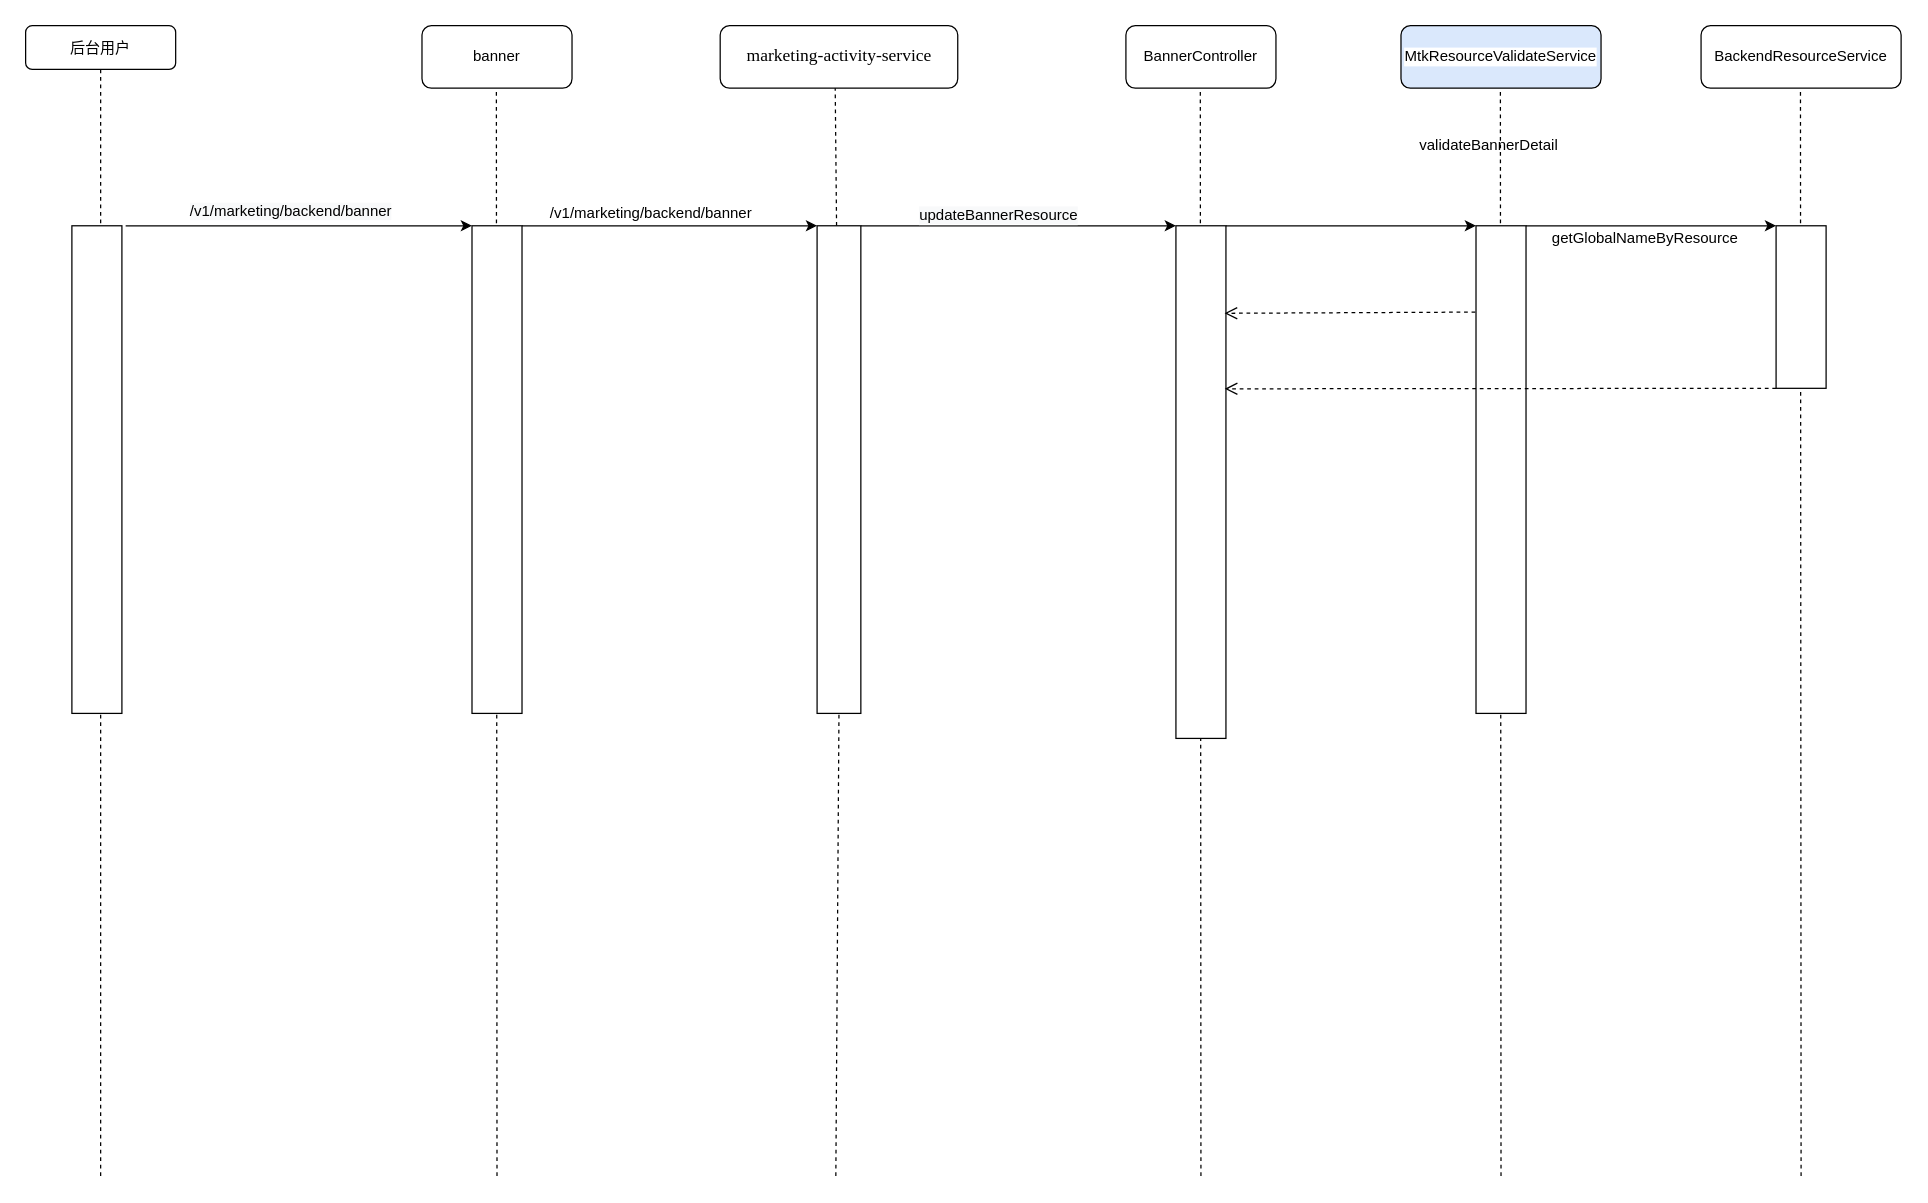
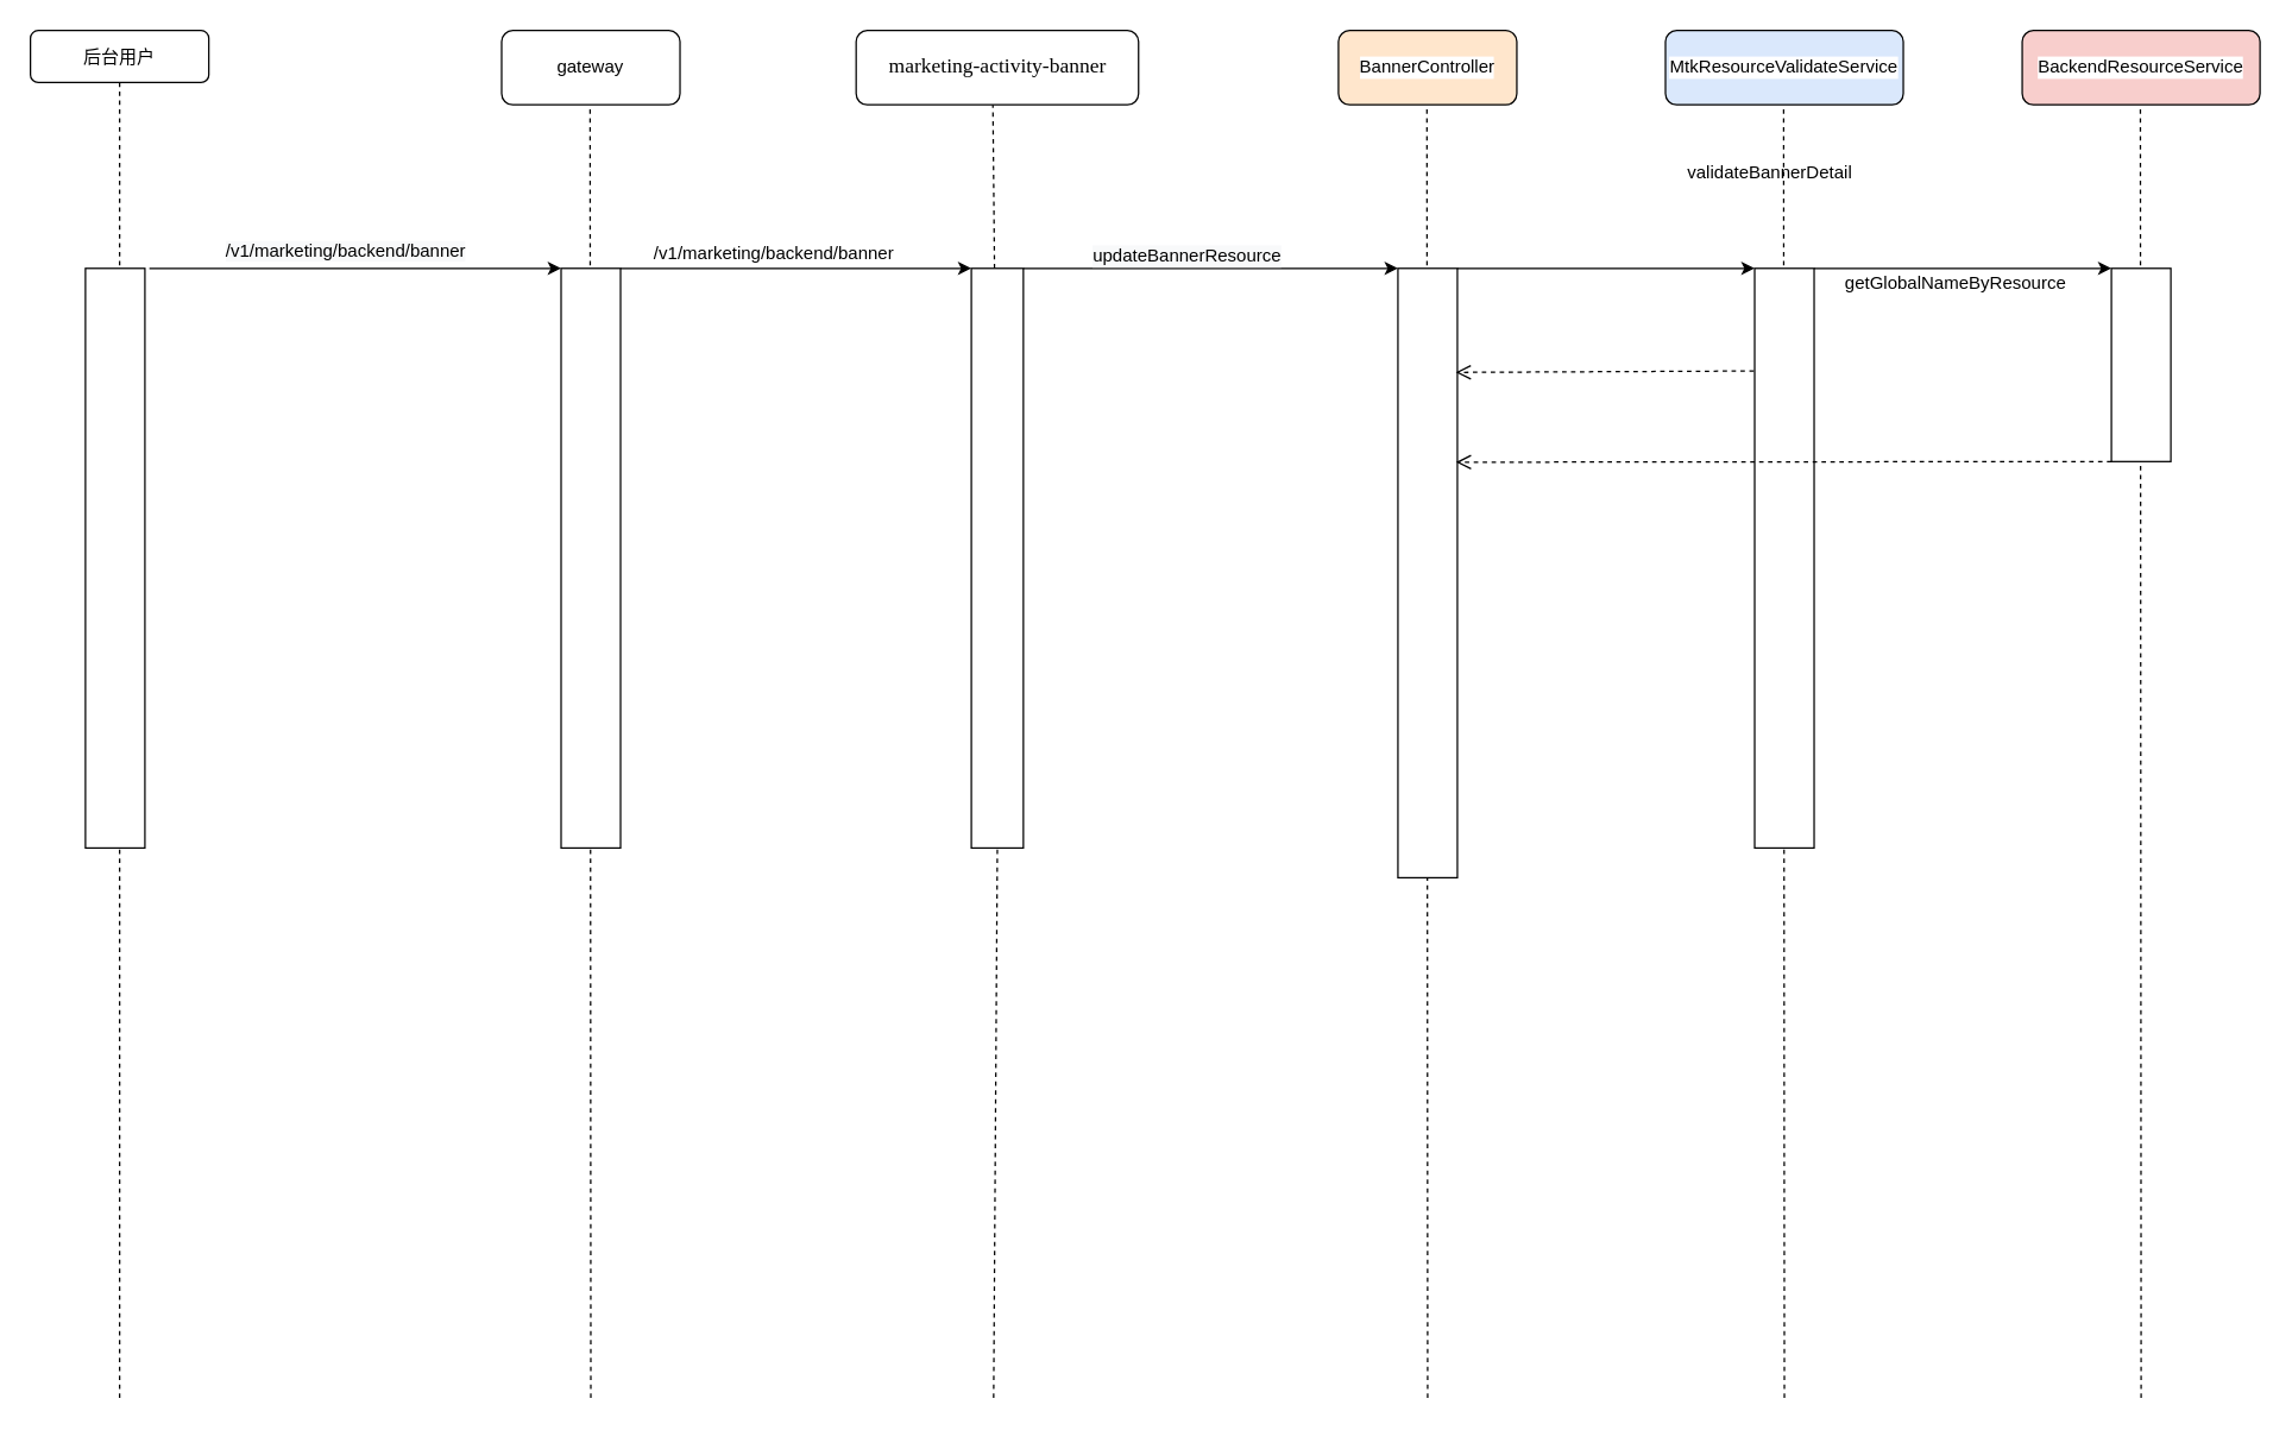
  <mxCell id="0" />
  <mxCell id="1" parent="0" />
  <mxCell id="2" value="后台用户" style="rounded=1;whiteSpace=wrap;html=1;labelBackgroundColor=default;fontColor=#000000;" vertex="1" parent="1"><mxGeometry x="20" y="20" width="120" height="35" as="geometry" /></mxCell>
  <mxCell id="3" value="" style="endArrow=none;dashed=1;html=1;rounded=0;fontColor=#000000;entryX=0.5;entryY=1;entryDx=0;entryDy=0;" edge="1" parent="1" target="2"><mxGeometry width="50" height="50" relative="1" as="geometry"><mxPoint x="80" y="940" as="sourcePoint" /><mxPoint x="110" y="70" as="targetPoint" /></mxGeometry></mxCell>
  <mxCell id="4" value="" style="rounded=0;whiteSpace=wrap;html=1;labelBackgroundColor=default;fontColor=#000000;" vertex="1" parent="1"><mxGeometry x="57" y="180" width="40" height="390" as="geometry" /></mxCell>
- <mxCell id="5" value="&lt;p class=&quot;MsoNormal&quot; style=&quot;margin: 0pt 0pt 0.0pt ; text-align: justify ; font-family: &amp;#34;calibri&amp;#34; ; font-size: 10.5pt&quot;&gt;&lt;span style=&quot;font-size: 10.5pt&quot;&gt;marketing-activity-service&lt;/span&gt;&lt;/p&gt;" style="rounded=1;whiteSpace=wrap;html=1;labelBackgroundColor=default;fontColor=#000000;" vertex="1" parent="1"><mxGeometry x="575.5" y="20" width="190" height="50" as="geometry" /></mxCell>
+ <mxCell id="5" value="&lt;p class=&quot;MsoNormal&quot; style=&quot;margin: 0pt 0pt 0.0pt ; text-align: justify ; font-family: &amp;#34;calibri&amp;#34; ; font-size: 10.5pt&quot;&gt;&lt;span style=&quot;font-size: 10.5pt&quot;&gt;marketing-activity-banner&lt;/span&gt;&lt;/p&gt;" style="rounded=1;whiteSpace=wrap;html=1;labelBackgroundColor=default;fontColor=#000000;" vertex="1" parent="1"><mxGeometry x="575.5" y="20" width="190" height="50" as="geometry" /></mxCell>
  <mxCell id="6" value="" style="endArrow=none;dashed=1;html=1;rounded=0;fontColor=#000000;entryX=0.5;entryY=1;entryDx=0;entryDy=0;startArrow=none;" edge="1" parent="1" source="13"><mxGeometry width="50" height="50" relative="1" as="geometry"><mxPoint x="667.5" y="1636" as="sourcePoint" /><mxPoint x="667.5" y="70" as="targetPoint" /></mxGeometry></mxCell>
  <mxCell id="7" value="MtkResourceValidateService" style="rounded=1;whiteSpace=wrap;html=1;labelBackgroundColor=default;fontColor=#000000;fillColor=#dae8fc;" vertex="1" parent="1"><mxGeometry x="1120" y="20" width="160" height="50" as="geometry" /></mxCell>
  <mxCell id="8" value="" style="endArrow=none;dashed=1;html=1;rounded=0;fontColor=#000000;entryX=0.5;entryY=1;entryDx=0;entryDy=0;" edge="1" parent="1"><mxGeometry width="50" height="50" relative="1" as="geometry"><mxPoint x="1200" y="940" as="sourcePoint" /><mxPoint x="1199.5" y="70" as="targetPoint" /></mxGeometry></mxCell>
  <mxCell id="9" style="edgeStyle=orthogonalEdgeStyle;rounded=0;orthogonalLoop=1;jettySize=auto;html=1;exitX=1;exitY=0;exitDx=0;exitDy=0;entryX=0;entryY=0;entryDx=0;entryDy=0;fontColor=#000000;" edge="1" parent="1" source="10" target="30"><mxGeometry relative="1" as="geometry"><Array as="points"><mxPoint x="1320" y="180" /><mxPoint x="1320" y="180" /></Array></mxGeometry></mxCell>
  <mxCell id="10" value="" style="rounded=0;whiteSpace=wrap;html=1;labelBackgroundColor=default;fontColor=#000000;" vertex="1" parent="1"><mxGeometry x="1180" y="180" width="40" height="390" as="geometry" /></mxCell>
  <mxCell id="11" style="edgeStyle=orthogonalEdgeStyle;rounded=0;orthogonalLoop=1;jettySize=auto;html=1;exitX=1;exitY=0;exitDx=0;exitDy=0;entryX=0;entryY=0;entryDx=0;entryDy=0;fontColor=#000000;" edge="1" parent="1" source="13" target="25"><mxGeometry relative="1" as="geometry"><Array as="points"><mxPoint x="810" y="180" /><mxPoint x="810" y="180" /></Array></mxGeometry></mxCell>
  <mxCell id="12" value="&lt;span style=&quot;font-size: 12px ; background-color: rgb(248 , 249 , 250)&quot;&gt;updateBannerResource&lt;/span&gt;" style="edgeLabel;html=1;align=center;verticalAlign=middle;resizable=0;points=[];fontColor=#000000;" vertex="1" connectable="0" parent="11"><mxGeometry x="-0.209" y="3" relative="1" as="geometry"><mxPoint x="9" y="-6" as="offset" /></mxGeometry></mxCell>
  <mxCell id="13" value="" style="rounded=0;whiteSpace=wrap;html=1;labelBackgroundColor=default;fontColor=#000000;" vertex="1" parent="1"><mxGeometry x="653" y="180" width="35" height="390" as="geometry" /></mxCell>
  <mxCell id="14" value="" style="endArrow=none;dashed=1;html=1;rounded=0;fontColor=#000000;entryX=0.5;entryY=1;entryDx=0;entryDy=0;" edge="1" parent="1" target="13"><mxGeometry width="50" height="50" relative="1" as="geometry"><mxPoint x="668" y="940" as="sourcePoint" /><mxPoint x="667.5" y="70" as="targetPoint" /></mxGeometry></mxCell>
  <mxCell id="15" value="" style="endArrow=classic;html=1;rounded=0;fontColor=#000000;entryX=0;entryY=0;entryDx=0;entryDy=0;" edge="1" parent="1" target="20"><mxGeometry width="50" height="50" relative="1" as="geometry"><mxPoint x="100" y="180" as="sourcePoint" /><mxPoint x="390" y="180" as="targetPoint" /></mxGeometry></mxCell>
  <mxCell id="16" value="&lt;span style=&quot;background-color: rgb(248 , 249 , 250)&quot;&gt;/v1/marketing/backend/banner&lt;/span&gt;" style="text;html=1;strokeColor=none;fillColor=none;align=center;verticalAlign=middle;whiteSpace=wrap;rounded=0;labelBackgroundColor=#FFFFFF;fontColor=#000000;" vertex="1" parent="1"><mxGeometry x="150" y="154" width="165" height="30" as="geometry" /></mxCell>
- <mxCell id="17" value="banner" style="rounded=1;whiteSpace=wrap;html=1;labelBackgroundColor=default;fontColor=#000000;" vertex="1" parent="1"><mxGeometry x="337" y="20" width="120" height="50" as="geometry" /></mxCell>
+ <mxCell id="17" value="gateway" style="rounded=1;whiteSpace=wrap;html=1;labelBackgroundColor=default;fontColor=#000000;" vertex="1" parent="1"><mxGeometry x="337" y="20" width="120" height="50" as="geometry" /></mxCell>
  <mxCell id="18" value="" style="endArrow=none;dashed=1;html=1;rounded=0;fontColor=#000000;entryX=0.5;entryY=1;entryDx=0;entryDy=0;" edge="1" parent="1"><mxGeometry width="50" height="50" relative="1" as="geometry"><mxPoint x="397" y="940" as="sourcePoint" /><mxPoint x="396.5" y="70" as="targetPoint" /></mxGeometry></mxCell>
  <mxCell id="19" style="edgeStyle=orthogonalEdgeStyle;rounded=0;orthogonalLoop=1;jettySize=auto;html=1;exitX=1;exitY=0;exitDx=0;exitDy=0;entryX=0;entryY=0;entryDx=0;entryDy=0;fontColor=#000000;" edge="1" parent="1" source="20" target="13"><mxGeometry relative="1" as="geometry"><Array as="points"><mxPoint x="550" y="180" /><mxPoint x="550" y="180" /></Array></mxGeometry></mxCell>
  <mxCell id="20" value="" style="rounded=0;whiteSpace=wrap;html=1;labelBackgroundColor=default;fontColor=#000000;" vertex="1" parent="1"><mxGeometry x="377" y="180" width="40" height="390" as="geometry" /></mxCell>
  <mxCell id="21" value="/v1/marketing/backend/banner" style="text;html=1;align=center;verticalAlign=middle;resizable=0;points=[];autosize=1;strokeColor=none;fillColor=none;fontColor=#000000;" vertex="1" parent="1"><mxGeometry x="430" y="160" width="180" height="20" as="geometry" /></mxCell>
- <mxCell id="22" value="BannerController" style="rounded=1;whiteSpace=wrap;html=1;labelBackgroundColor=default;fontColor=#000000;" vertex="1" parent="1"><mxGeometry x="900" y="20" width="120" height="50" as="geometry" /></mxCell>
+ <mxCell id="22" value="BannerController" style="rounded=1;whiteSpace=wrap;html=1;labelBackgroundColor=default;fontColor=#000000;fillColor=#ffe6cc;" vertex="1" parent="1"><mxGeometry x="900" y="20" width="120" height="50" as="geometry" /></mxCell>
  <mxCell id="23" value="" style="endArrow=none;dashed=1;html=1;rounded=0;fontColor=#000000;entryX=0.5;entryY=1;entryDx=0;entryDy=0;" edge="1" parent="1"><mxGeometry width="50" height="50" relative="1" as="geometry"><mxPoint x="960" y="940" as="sourcePoint" /><mxPoint x="959.5" y="70" as="targetPoint" /></mxGeometry></mxCell>
  <mxCell id="24" style="edgeStyle=orthogonalEdgeStyle;rounded=0;orthogonalLoop=1;jettySize=auto;html=1;exitX=1;exitY=0;exitDx=0;exitDy=0;entryX=0;entryY=0;entryDx=0;entryDy=0;fontColor=#000000;" edge="1" parent="1" source="25" target="10"><mxGeometry relative="1" as="geometry"><Array as="points"><mxPoint x="1090" y="180" /><mxPoint x="1090" y="180" /></Array></mxGeometry></mxCell>
  <mxCell id="25" value="" style="rounded=0;whiteSpace=wrap;html=1;labelBackgroundColor=default;fontColor=#000000;" vertex="1" parent="1"><mxGeometry x="940" y="180" width="40" height="410" as="geometry" /></mxCell>
  <mxCell id="26" value="validateBannerDetail" style="text;html=1;align=center;verticalAlign=middle;resizable=0;points=[];autosize=1;strokeColor=none;fillColor=none;fontColor=#000000;" vertex="1" parent="1"><mxGeometry x="1125" y="106" width="130" height="20" as="geometry" /></mxCell>
  <mxCell id="27" value="" style="html=1;verticalAlign=bottom;endArrow=open;dashed=1;endSize=8;rounded=0;fontColor=#000000;exitX=-0.014;exitY=0.177;exitDx=0;exitDy=0;exitPerimeter=0;" edge="1" parent="1" source="10"><mxGeometry relative="1" as="geometry"><mxPoint x="1171.06" y="249.75" as="sourcePoint" /><mxPoint x="978.94" y="250" as="targetPoint" /></mxGeometry></mxCell>
- <mxCell id="28" value="BackendResourceService" style="rounded=1;whiteSpace=wrap;html=1;labelBackgroundColor=default;fontColor=#000000;" vertex="1" parent="1"><mxGeometry x="1360" y="20" width="160" height="50" as="geometry" /></mxCell>
+ <mxCell id="28" value="BackendResourceService" style="rounded=1;whiteSpace=wrap;html=1;labelBackgroundColor=default;fontColor=#000000;fillColor=#f8cecc;" vertex="1" parent="1"><mxGeometry x="1360" y="20" width="160" height="50" as="geometry" /></mxCell>
  <mxCell id="29" value="" style="endArrow=none;dashed=1;html=1;rounded=0;fontColor=#000000;entryX=0.5;entryY=1;entryDx=0;entryDy=0;" edge="1" parent="1"><mxGeometry width="50" height="50" relative="1" as="geometry"><mxPoint x="1440" y="940" as="sourcePoint" /><mxPoint x="1439.5" y="70" as="targetPoint" /></mxGeometry></mxCell>
  <mxCell id="30" value="" style="rounded=0;whiteSpace=wrap;html=1;labelBackgroundColor=default;fontColor=#000000;" vertex="1" parent="1"><mxGeometry x="1420" y="180" width="40" height="130" as="geometry" /></mxCell>
  <mxCell id="31" value="getGlobalNameByResource" style="text;html=1;align=center;verticalAlign=middle;resizable=0;points=[];autosize=1;strokeColor=none;fillColor=none;fontColor=#000000;" vertex="1" parent="1"><mxGeometry x="1235" y="180" width="160" height="20" as="geometry" /></mxCell>
  <mxCell id="32" value="" style="html=1;verticalAlign=bottom;endArrow=open;dashed=1;endSize=8;rounded=0;fontColor=#000000;entryX=1.106;entryY=0.215;entryDx=0;entryDy=0;entryPerimeter=0;" edge="1" parent="1"><mxGeometry relative="1" as="geometry"><mxPoint x="1420" y="310" as="sourcePoint" /><mxPoint x="979.06" y="310.4" as="targetPoint" /></mxGeometry></mxCell>
